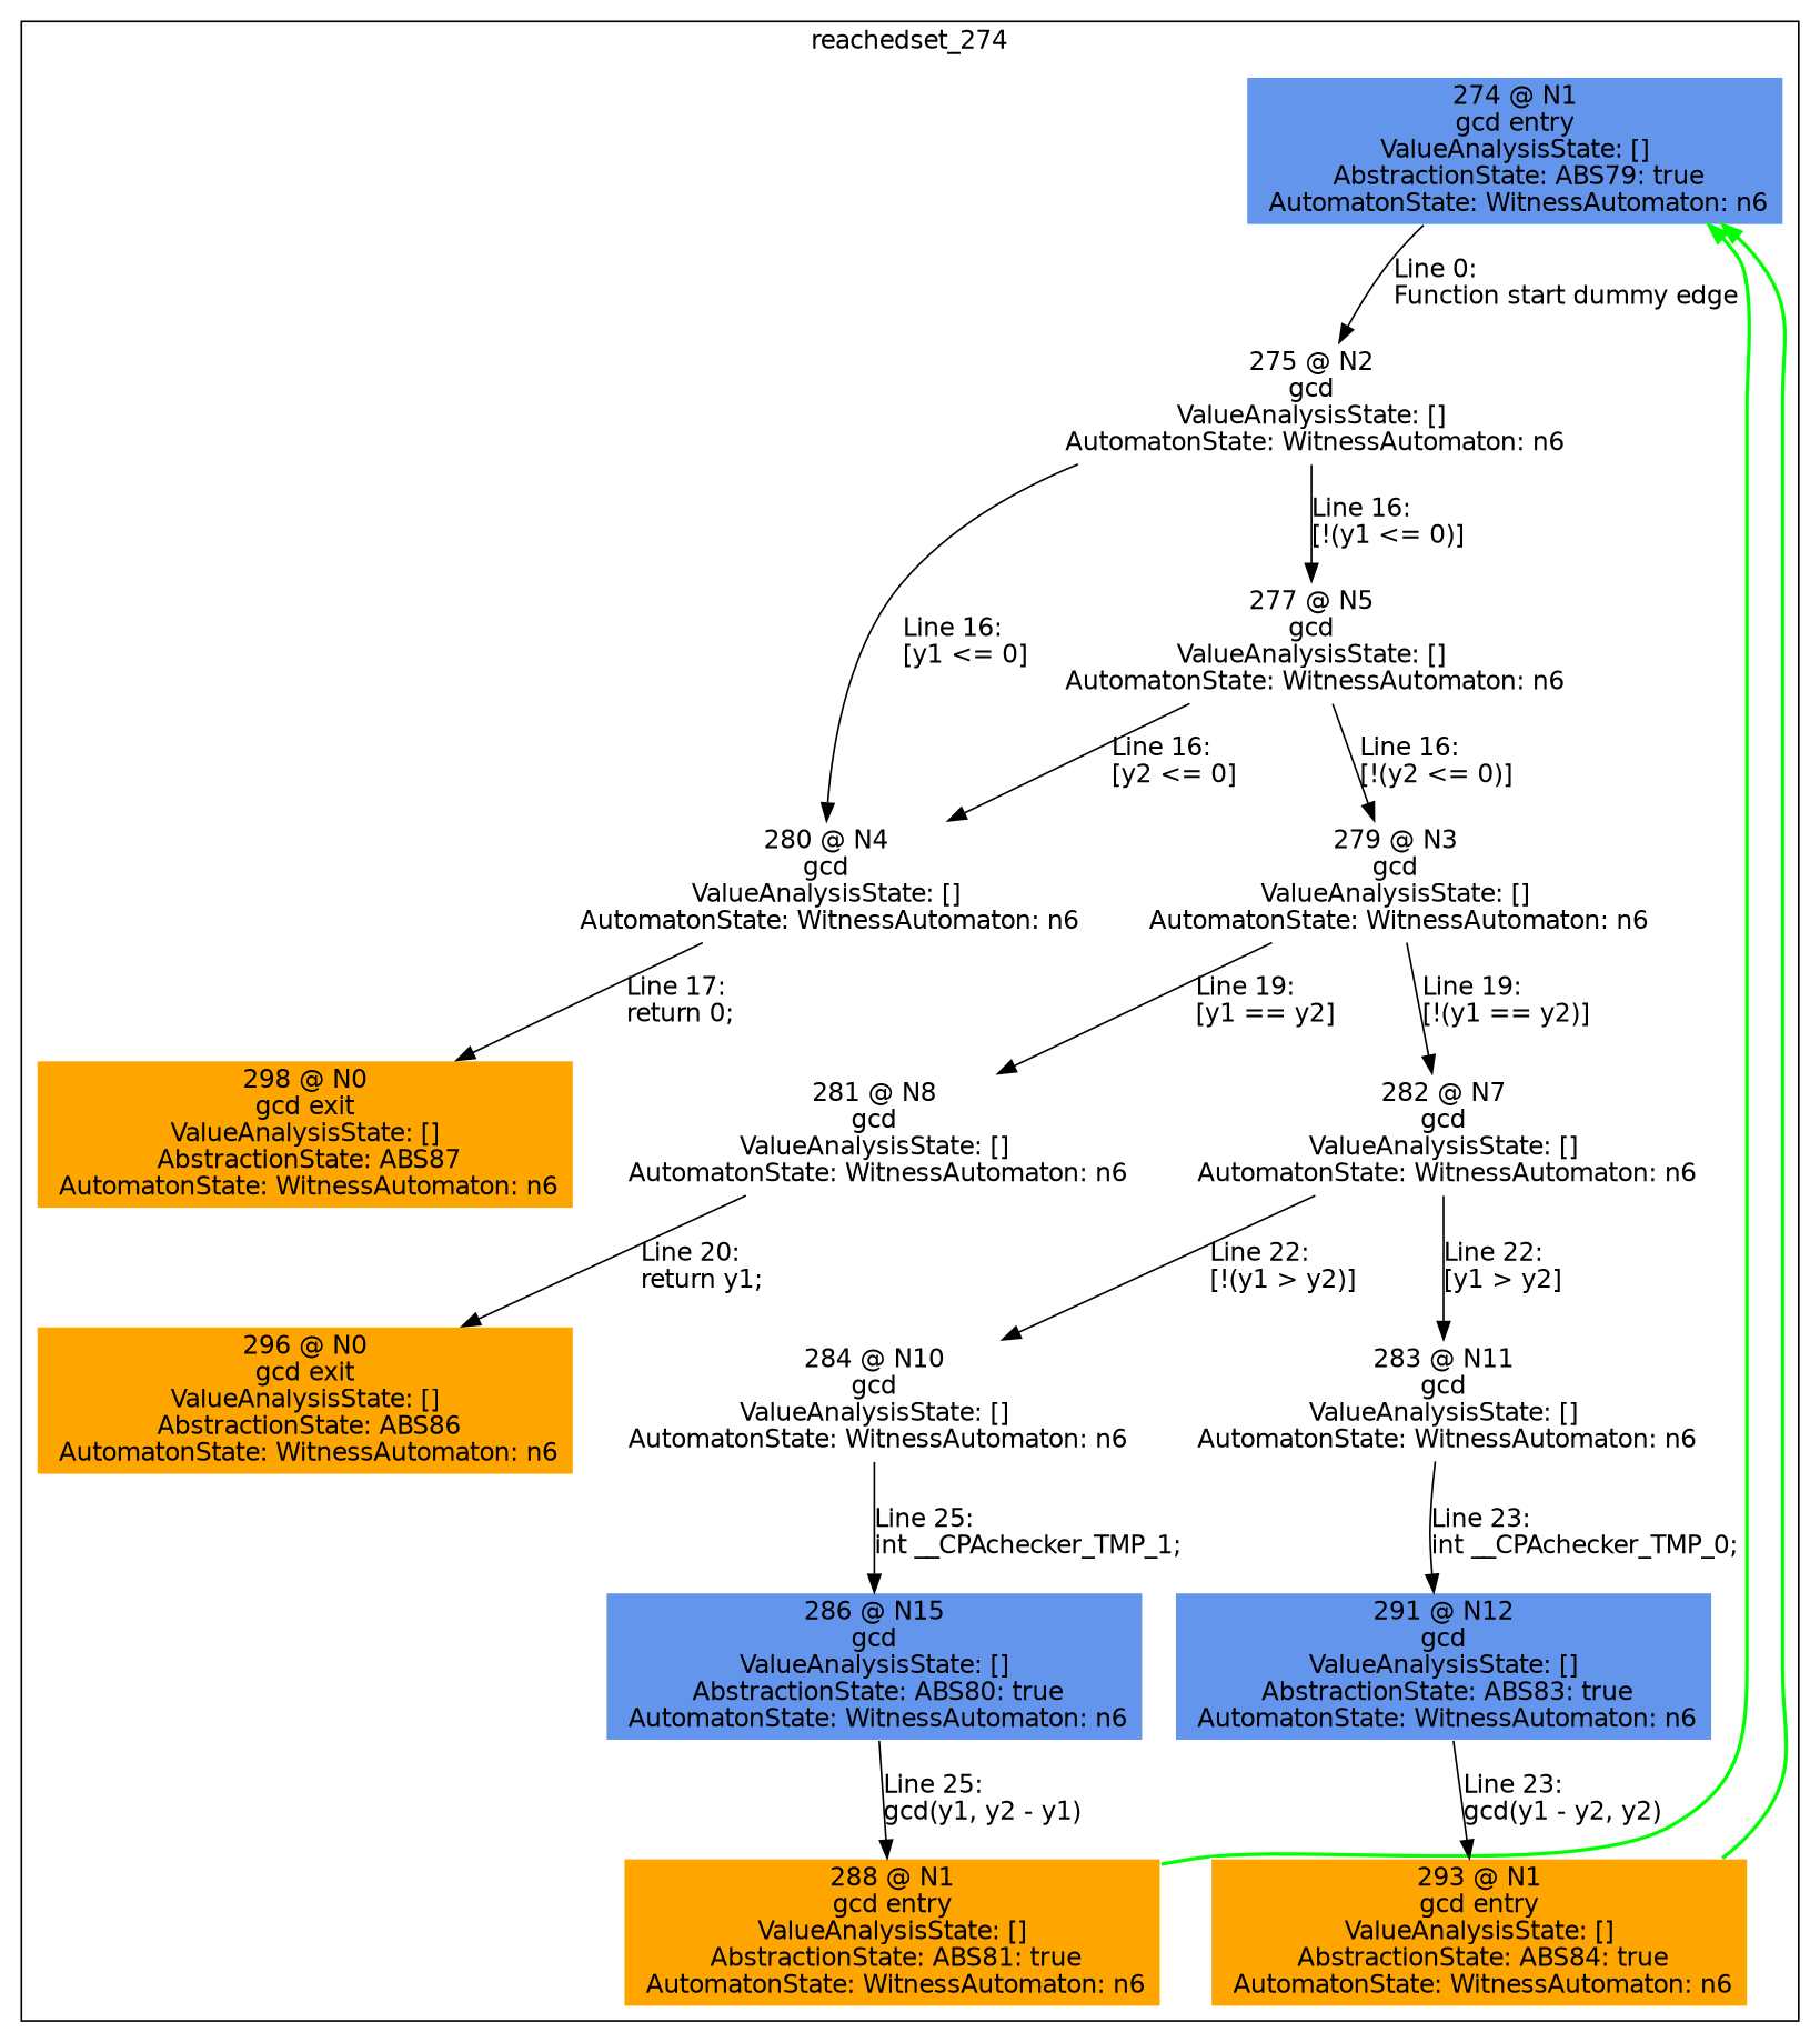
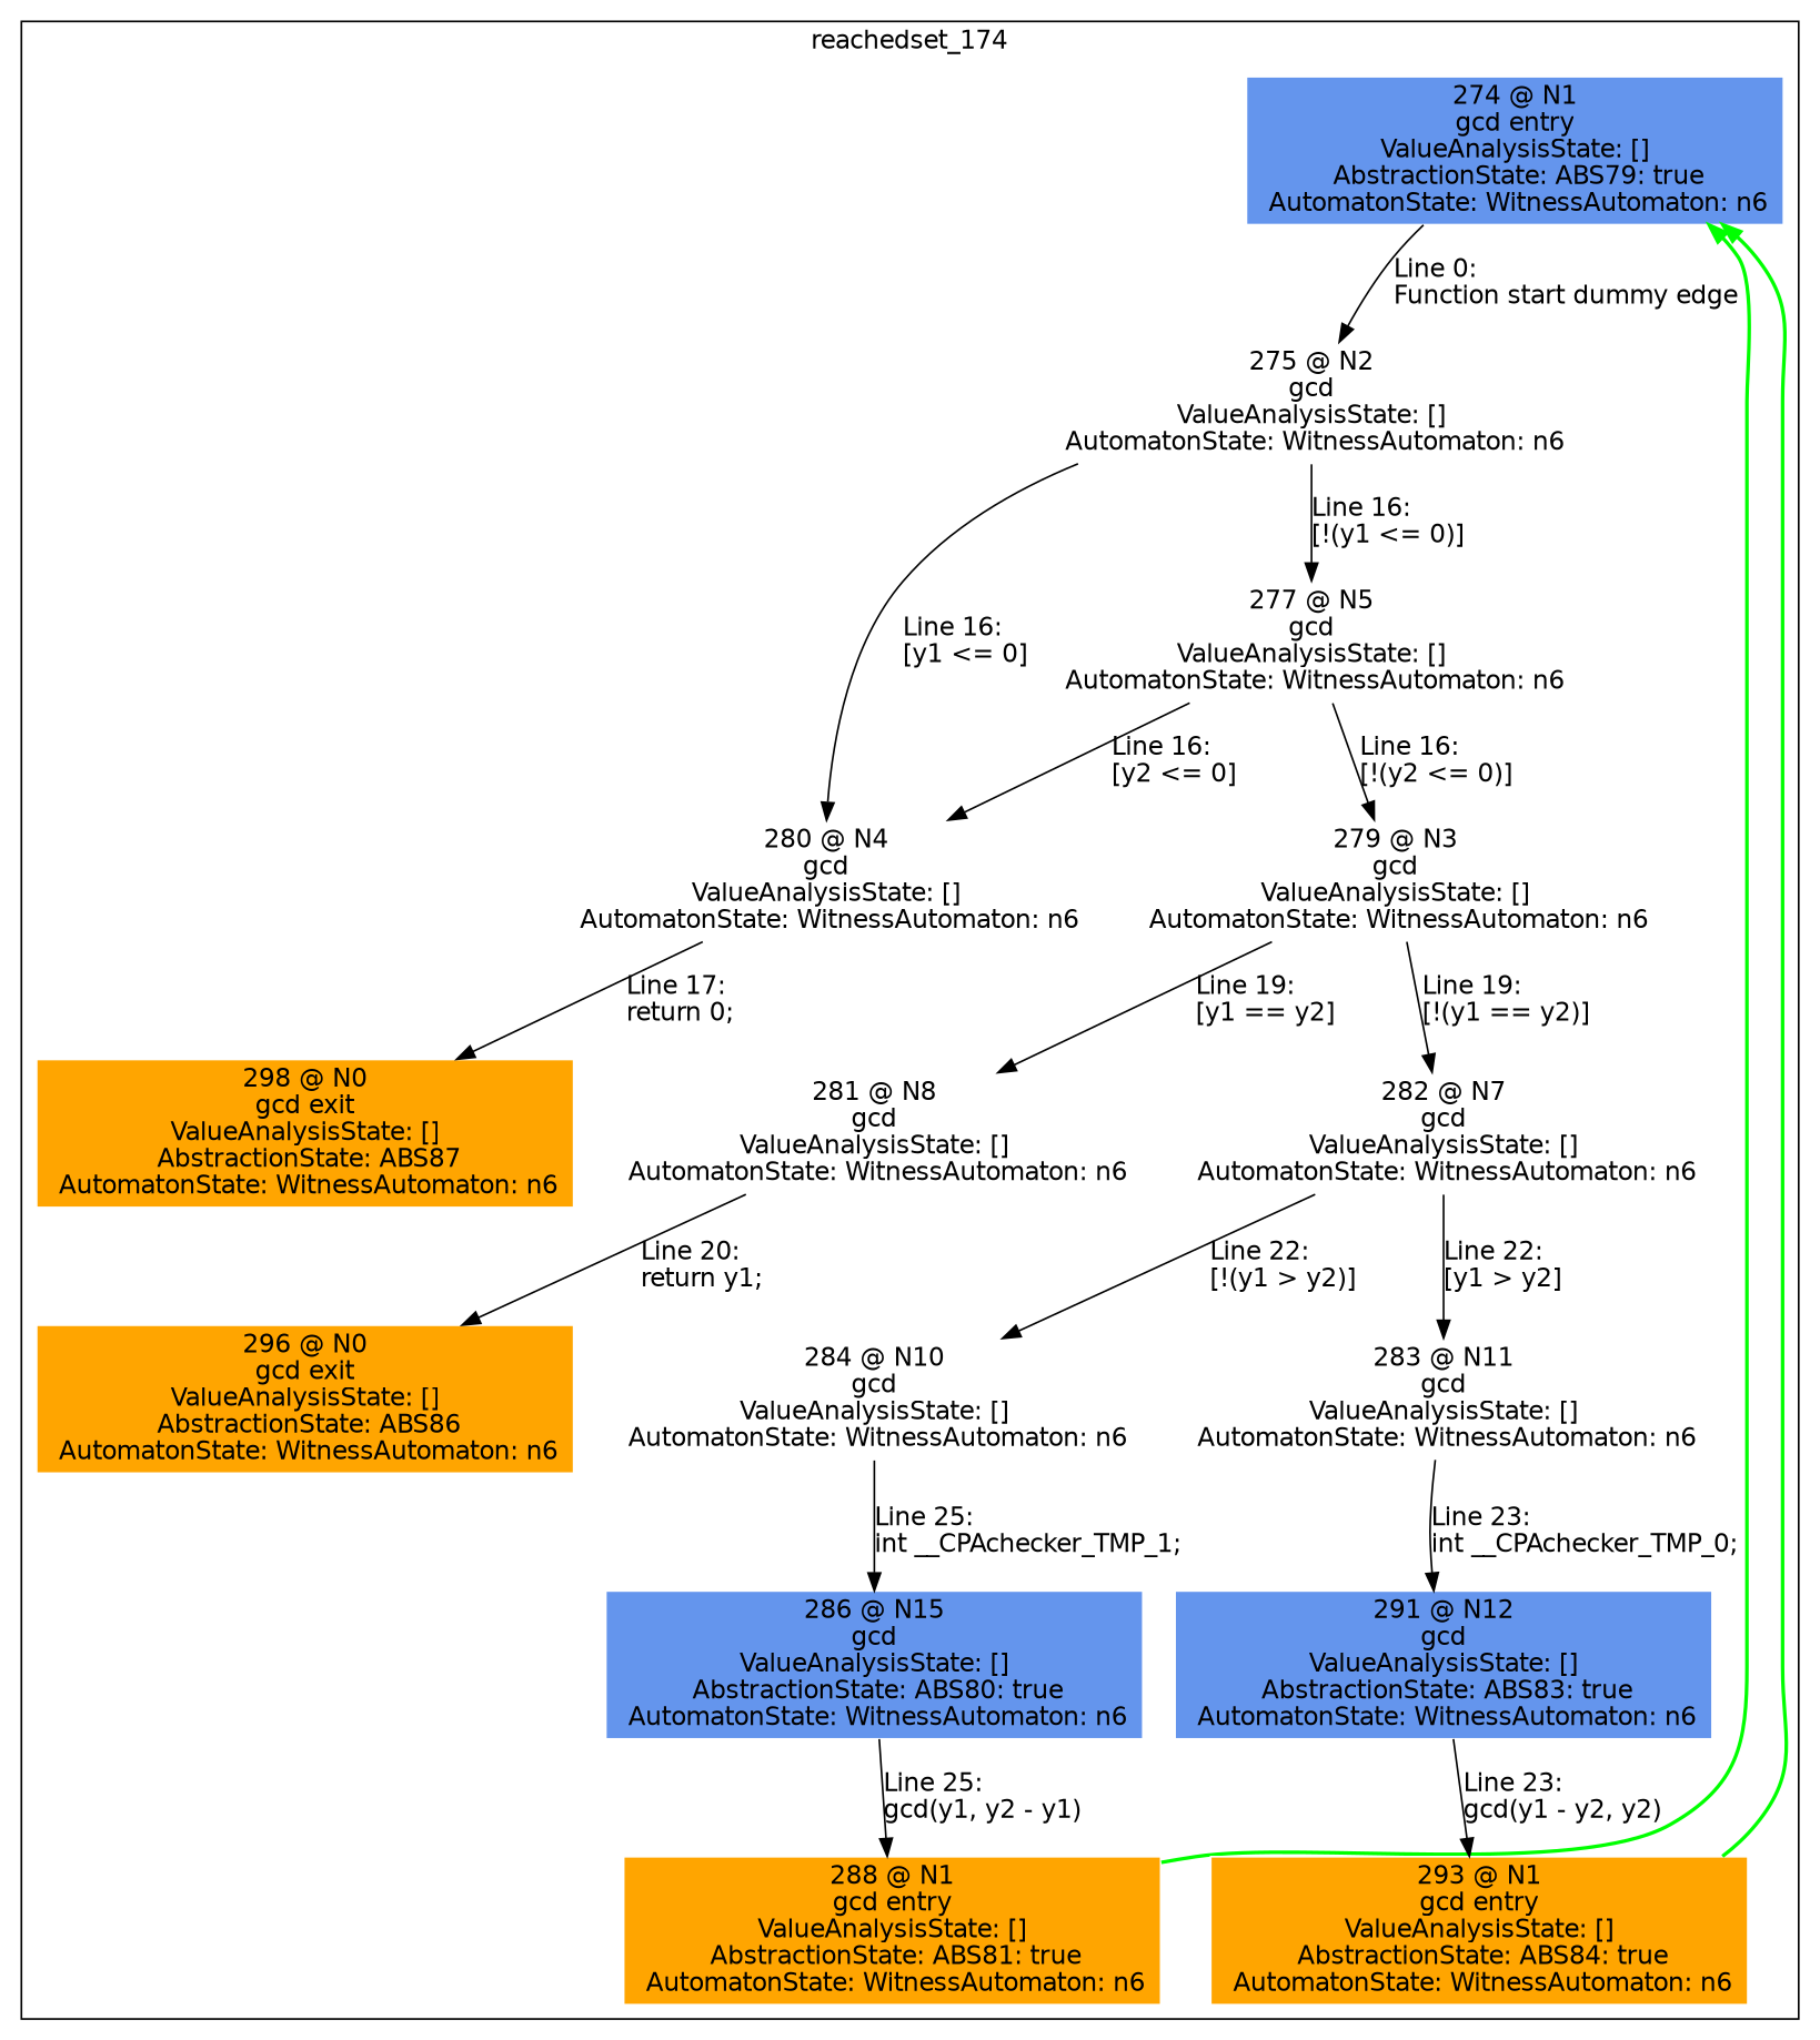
  digraph {
    fontname="DejaVu Sans"
    node [color=white shape=box style=filled fontname="DejaVu Sans"]
    edge [fontname="DejaVu Sans"]
    n1 [fillcolor=cornflowerblue label="274 @ N1\ngcd entry\nValueAnalysisState: []\n AbstractionState: ABS79: true\n AutomatonState: WitnessAutomaton: n6\n"]
    n2 [label="275 @ N2\ngcd\nValueAnalysisState: []\n AutomatonState: WitnessAutomaton: n6\n"]
    n3 [label="280 @ N4\ngcd\nValueAnalysisState: []\n AutomatonState: WitnessAutomaton: n6\n"]
    n4 [label="277 @ N5\ngcd\nValueAnalysisState: []\n AutomatonState: WitnessAutomaton: n6\n"]
    n5 [fillcolor=orange label="298 @ N0\ngcd exit\nValueAnalysisState: []\n AbstractionState: ABS87\n AutomatonState: WitnessAutomaton: n6\n"]
    n6 [label="279 @ N3\ngcd\nValueAnalysisState: []\n AutomatonState: WitnessAutomaton: n6\n"]
    n7 [label="282 @ N7\ngcd\nValueAnalysisState: []\n AutomatonState: WitnessAutomaton: n6\n"]
    n8 [label="281 @ N8\ngcd\nValueAnalysisState: []\n AutomatonState: WitnessAutomaton: n6\n"]
    n9 [label="284 @ N10\ngcd\nValueAnalysisState: []\n AutomatonState: WitnessAutomaton: n6\n"]
    n10 [label="283 @ N11\ngcd\nValueAnalysisState: []\n AutomatonState: WitnessAutomaton: n6\n"]
    n11 [fillcolor=cornflowerblue label="286 @ N15\ngcd\nValueAnalysisState: []\n AbstractionState: ABS80: true\n AutomatonState: WitnessAutomaton: n6\n"]
    n12 [fillcolor=orange label="288 @ N1\ngcd entry\nValueAnalysisState: []\n AbstractionState: ABS81: true\n AutomatonState: WitnessAutomaton: n6\n"]
    n13 [fillcolor=cornflowerblue label="291 @ N12\ngcd\nValueAnalysisState: []\n AbstractionState: ABS83: true\n AutomatonState: WitnessAutomaton: n6\n"]
    n14 [fillcolor=orange label="293 @ N1\ngcd entry\nValueAnalysisState: []\n AbstractionState: ABS84: true\n AutomatonState: WitnessAutomaton: n6\n"]
    n15 [fillcolor=orange label="296 @ N0\ngcd exit\nValueAnalysisState: []\n AbstractionState: ABS86\n AutomatonState: WitnessAutomaton: n6\n"]
    subgraph cluster_1 {
-     label=reachedset_274
+     label=reachedset_174
      n1
      n2
      n3
      n4
      n5
      n6
      n7
      n8
      n9
      n10
      n11
      n12
      n13
      n14
      n15
    }
    n1 -> n2 [label="Line 0: \lFunction start dummy edge\l"]
    n2 -> n3 [label="Line 16: \l[y1 <= 0]\l"]
    n2 -> n4 [label="Line 16: \l[!(y1 <= 0)]\l"]
    n3 -> n5 [label="Line 17: \lreturn 0;\l"]
    n4 -> n3 [label="Line 16: \l[y2 <= 0]\l"]
    n4 -> n6 [label="Line 16: \l[!(y2 <= 0)]\l"]
    n6 -> n7 [label="Line 19: \l[!(y1 == y2)]\l"]
    n6 -> n8 [label="Line 19: \l[y1 == y2]\l"]
    n7 -> n9 [label="Line 22: \l[!(y1 > y2)]\l"]
    n7 -> n10 [label="Line 22: \l[y1 > y2]\l"]
    n8 -> n15 [label="Line 20: \lreturn y1;\l"]
    n9 -> n11 [label="Line 25: \lint __CPAchecker_TMP_1;\l"]
    n10 -> n13 [label="Line 23: \lint __CPAchecker_TMP_0;\l"]
    n11 -> n12 [label="Line 25: \lgcd(y1, y2 - y1)\l"]
    n12 -> n1 [color=green style=bold]
    n13 -> n14 [label="Line 23: \lgcd(y1 - y2, y2)\l"]
    n14 -> n1 [color=green style=bold]
  }
